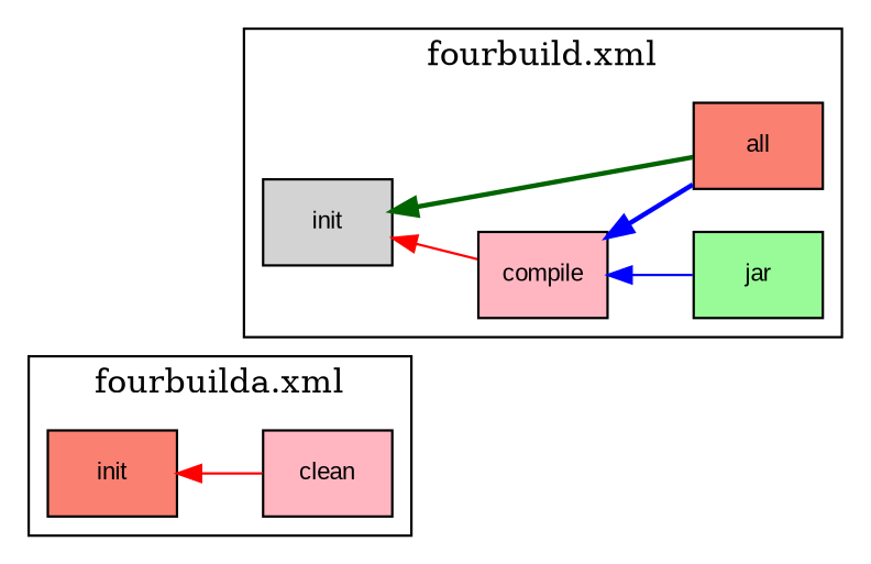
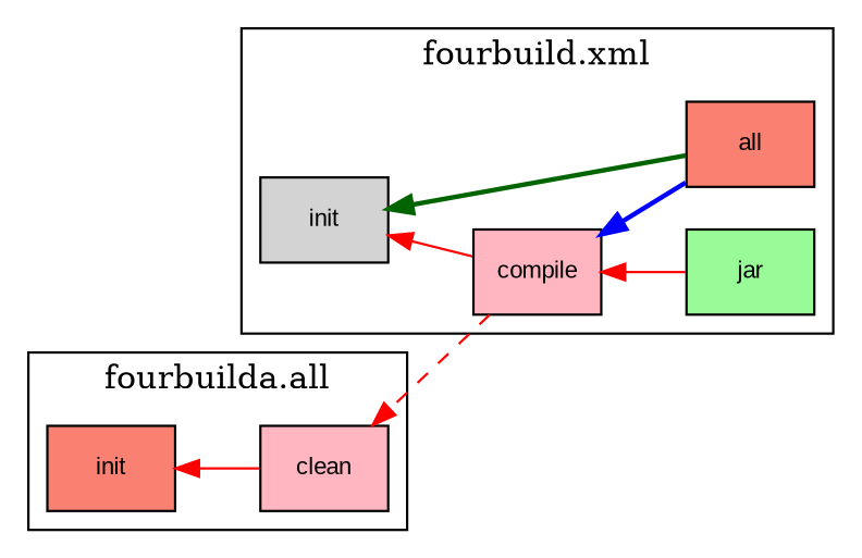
  digraph {
    concentrate=true
    rankdir=RL
    node [color=black fillcolor=lightpink fontname=Arial fontsize=10 shape=box style=filled]
    edge [color=red fontname=Arial fontsize=8 style=solid]
    n1 [label=compile]
    n2 [fillcolor=lightgrey label=init]
    n3 [fillcolor=palegreen label=jar]
    n4 [fillcolor=salmon label=all]
    n5 [fillcolor=salmon label=init]
    n6 [label=clean]
    subgraph cluster_1 {
      label="fourbuild.xml"
      n1
      n2
      n3
      n4
    }
    subgraph cluster_2 {
-     label="fourbuilda.xml"
+     label="fourbuilda.all"
      n5
      n6
    }
    n1 -> n2
-   n3 -> n1 [color=blue]
+   n1 -> n6 [style=dashed]
+   n3 -> n1
    n4 -> n1 [color=blue style=bold]
    n4 -> n2 [color=darkgreen style=bold]
    n6 -> n5
  }
